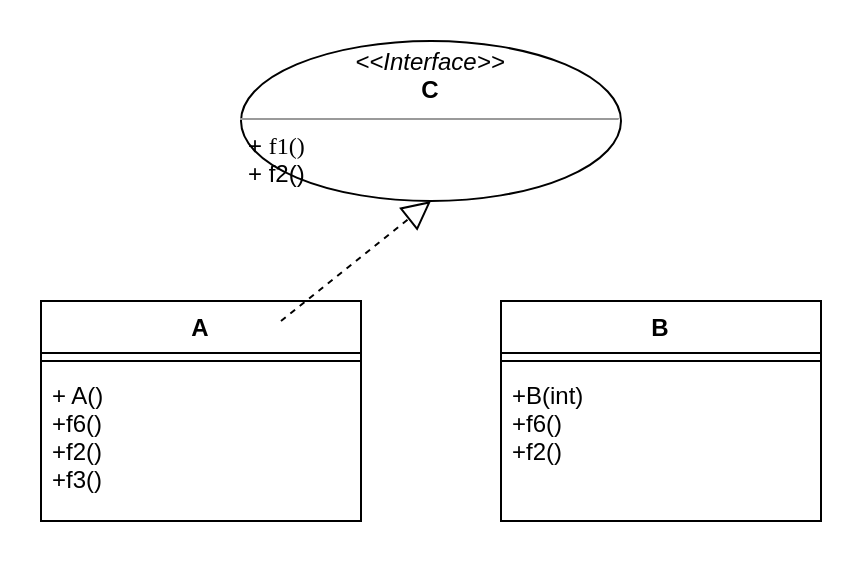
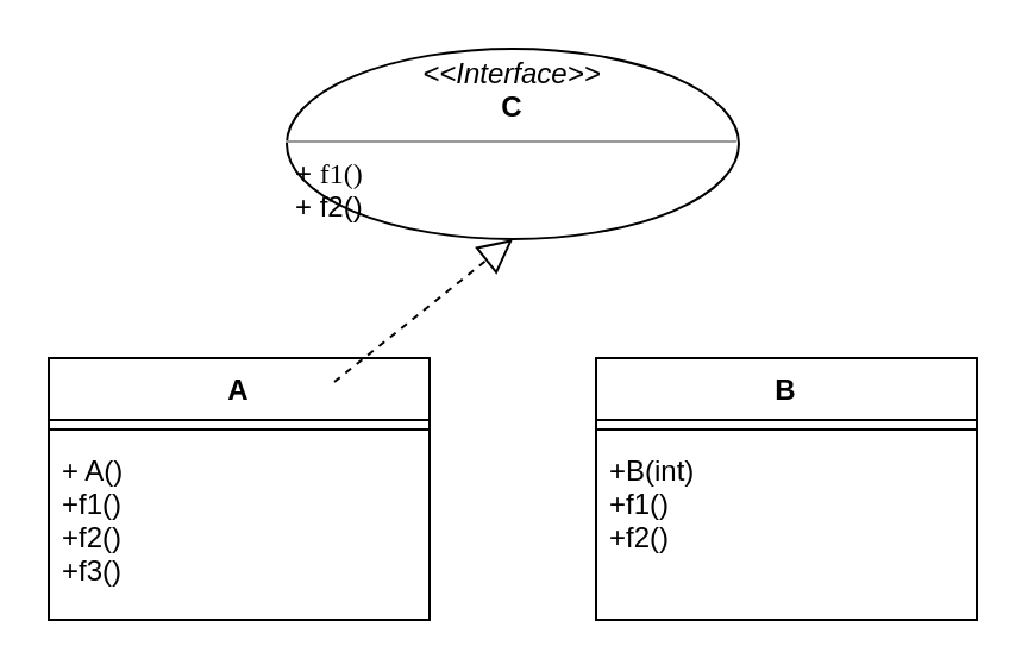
  <mxCell id="0" />
  <mxCell id="1" parent="0" />
  <mxCell id="2" value="&lt;p style=&quot;margin: 0px ; margin-top: 4px ; text-align: center&quot;&gt;&lt;i&gt;&amp;lt;&amp;lt;Interface&amp;gt;&amp;gt;&lt;/i&gt;&lt;br&gt;&lt;b&gt;C&lt;/b&gt;&lt;/p&gt;&lt;hr size=&quot;1&quot;&gt;&lt;p style=&quot;margin: 0px ; margin-left: 4px&quot;&gt;+ &lt;font face=&quot;Times New Roman, serif&quot;&gt;f1()&lt;/font&gt;&lt;br&gt;+ f2()&lt;/p&gt;" style="ellipse;verticalAlign=top;align=left;overflow=fill;fontSize=12;fontFamily=Helvetica;html=1;" vertex="1" parent="1"><mxGeometry x="120" y="20" width="190" height="80" as="geometry" /></mxCell>
  <mxCell id="3" value="A" style="swimlane;fontStyle=1;align=center;verticalAlign=top;childLayout=stackLayout;horizontal=1;startSize=26;horizontalStack=0;resizeParent=1;resizeParentMax=0;resizeLast=0;collapsible=1;marginBottom=0;fontSize=12;" vertex="1" parent="1"><mxGeometry x="20" y="150" width="160" height="110" as="geometry" /></mxCell>
  <mxCell id="4" value="" style="line;strokeWidth=1;fillColor=none;align=left;verticalAlign=middle;spacingTop=-1;spacingLeft=3;spacingRight=3;rotatable=0;labelPosition=right;points=[];portConstraint=eastwest;fontSize=12;" vertex="1" parent="3"><mxGeometry y="26" width="160" height="8" as="geometry" /></mxCell>
- <mxCell id="5" value="+ A()&#10;+f6()&#10;+f2()&#10;+f3()" style="text;strokeColor=none;fillColor=none;align=left;verticalAlign=top;spacingLeft=4;spacingRight=4;overflow=hidden;rotatable=0;points=[[0,0.5],[1,0.5]];portConstraint=eastwest;fontSize=12;" vertex="1" parent="3"><mxGeometry y="34" width="160" height="76" as="geometry" /></mxCell>
+ <mxCell id="5" value="+ A()&#10;+f1()&#10;+f2()&#10;+f3()" style="text;strokeColor=none;fillColor=none;align=left;verticalAlign=top;spacingLeft=4;spacingRight=4;overflow=hidden;rotatable=0;points=[[0,0.5],[1,0.5]];portConstraint=eastwest;fontSize=12;" vertex="1" parent="3"><mxGeometry y="34" width="160" height="76" as="geometry" /></mxCell>
  <mxCell id="6" value="B" style="swimlane;fontStyle=1;align=center;verticalAlign=top;childLayout=stackLayout;horizontal=1;startSize=26;horizontalStack=0;resizeParent=1;resizeParentMax=0;resizeLast=0;collapsible=1;marginBottom=0;fontSize=12;" vertex="1" parent="1"><mxGeometry x="250" y="150" width="160" height="110" as="geometry" /></mxCell>
  <mxCell id="7" value="" style="line;strokeWidth=1;fillColor=none;align=left;verticalAlign=middle;spacingTop=-1;spacingLeft=3;spacingRight=3;rotatable=0;labelPosition=right;points=[];portConstraint=eastwest;fontSize=12;" vertex="1" parent="6"><mxGeometry y="26" width="160" height="8" as="geometry" /></mxCell>
- <mxCell id="8" value="+B(int)&#10;+f6()&#10;+f2()" style="text;strokeColor=none;fillColor=none;align=left;verticalAlign=top;spacingLeft=4;spacingRight=4;overflow=hidden;rotatable=0;points=[[0,0.5],[1,0.5]];portConstraint=eastwest;fontSize=12;" vertex="1" parent="6"><mxGeometry y="34" width="160" height="76" as="geometry" /></mxCell>
+ <mxCell id="8" value="+B(int)&#10;+f1()&#10;+f2()" style="text;strokeColor=none;fillColor=none;align=left;verticalAlign=top;spacingLeft=4;spacingRight=4;overflow=hidden;rotatable=0;points=[[0,0.5],[1,0.5]];portConstraint=eastwest;fontSize=12;" vertex="1" parent="6"><mxGeometry y="34" width="160" height="76" as="geometry" /></mxCell>
  <mxCell id="9" value="" style="endArrow=block;dashed=1;endFill=0;endSize=12;html=1;rounded=0;fontSize=12;entryX=0.5;entryY=1;entryDx=0;entryDy=0;" edge="1" parent="1" target="2"><mxGeometry width="160" relative="1" as="geometry"><mxPoint x="140" y="160" as="sourcePoint" /><mxPoint x="300" y="160" as="targetPoint" /></mxGeometry></mxCell>
